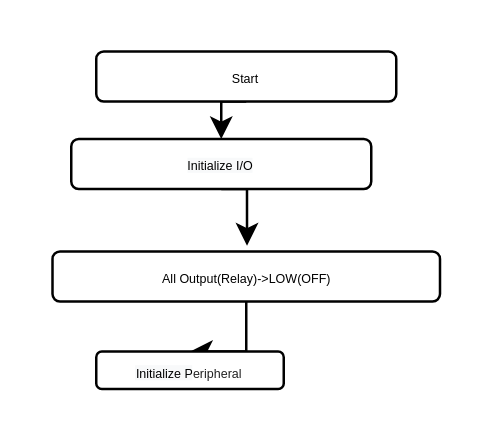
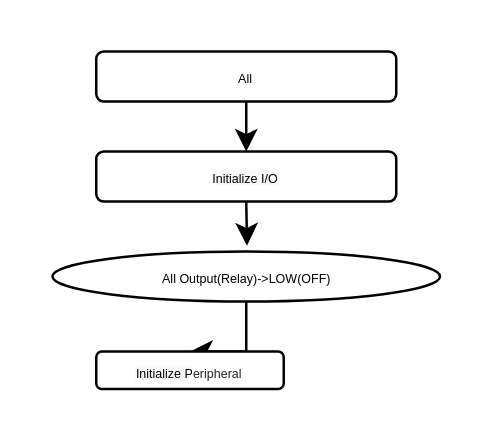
  <mxCell id="0" />
  <mxCell id="1" parent="0" />
  <mxCell id="2" style="edgeStyle=orthogonalEdgeStyle;rounded=0;orthogonalLoop=1;jettySize=auto;html=1;exitX=0.5;exitY=1;exitDx=0;exitDy=0;entryX=0.5;entryY=0;entryDx=0;entryDy=0;" edge="1" parent="1" source="3" target="5"><mxGeometry relative="1" as="geometry" /></mxCell>
- <mxCell id="3" value="Start" style="rounded=1;whiteSpace=wrap;html=1;fontSize=5;glass=0;strokeWidth=1;shadow=0;" parent="1" vertex="1"><mxGeometry x="38" y="20" width="120" height="20" as="geometry" /></mxCell>
+ <mxCell id="3" value="All" style="rounded=1;whiteSpace=wrap;html=1;fontSize=5;glass=0;strokeWidth=1;shadow=0;" parent="1" vertex="1"><mxGeometry x="38" y="20" width="120" height="20" as="geometry" /></mxCell>
  <mxCell id="4" style="edgeStyle=orthogonalEdgeStyle;rounded=0;orthogonalLoop=1;jettySize=auto;html=1;exitX=0.5;exitY=1;exitDx=0;exitDy=0;entryX=0.502;entryY=-0.117;entryDx=0;entryDy=0;entryPerimeter=0;fontSize=5;" edge="1" parent="1" source="5" target="7"><mxGeometry relative="1" as="geometry" /></mxCell>
- <mxCell id="5" value="&#10;&#10;&lt;span style=&quot;color: rgb(0, 0, 0); font-family: helvetica; font-size: 5px; font-style: normal; font-weight: 400; letter-spacing: normal; text-align: center; text-indent: 0px; text-transform: none; word-spacing: 0px; background-color: rgb(248, 249, 250); display: inline; float: none;&quot;&gt;Initialize I/O&lt;/span&gt;&#10;&#10;" style="rounded=1;whiteSpace=wrap;html=1;fontSize=5;" vertex="1" parent="1"><mxGeometry x="28" y="55" width="120" height="20" as="geometry" /></mxCell>
+ <mxCell id="5" value="&#10;&#10;&lt;span style=&quot;color: rgb(0, 0, 0); font-family: helvetica; font-size: 5px; font-style: normal; font-weight: 400; letter-spacing: normal; text-align: center; text-indent: 0px; text-transform: none; word-spacing: 0px; background-color: rgb(248, 249, 250); display: inline; float: none;&quot;&gt;Initialize I/O&lt;/span&gt;&#10;&#10;" style="rounded=1;whiteSpace=wrap;html=1;fontSize=5;" vertex="1" parent="1"><mxGeometry x="38" y="60" width="120" height="20" as="geometry" /></mxCell>
  <mxCell id="6" style="edgeStyle=orthogonalEdgeStyle;rounded=0;orthogonalLoop=1;jettySize=auto;html=1;entryX=0.5;entryY=0;entryDx=0;entryDy=0;fontSize=5;" edge="1" parent="1" source="7" target="8"><mxGeometry relative="1" as="geometry" /></mxCell>
- <mxCell id="7" value="&lt;font style=&quot;font-size: 5px;&quot;&gt;All Output(Relay)-&amp;gt;LOW(OFF)&lt;/font&gt;" style="rounded=1;whiteSpace=wrap;html=1;fontSize=5;" vertex="1" parent="1"><mxGeometry x="20.5" y="100" width="155" height="20" as="geometry" /></mxCell>
+ <mxCell id="7" value="&lt;font style=&quot;font-size: 5px;&quot;&gt;All Output(Relay)-&amp;gt;LOW(OFF)&lt;/font&gt;" style="ellipse;whiteSpace=wrap;html=1;fontSize=5;" vertex="1" parent="1"><mxGeometry x="20.5" y="100" width="155" height="20" as="geometry" /></mxCell>
  <mxCell id="8" value="&lt;font style=&quot;font-size: 5px&quot;&gt;&lt;span style=&quot;color: rgb(0 , 0 , 0) ; font-family: &amp;#34;helvetica&amp;#34; ; font-style: normal ; font-weight: 400 ; letter-spacing: normal ; text-align: center ; text-indent: 0px ; text-transform: none ; word-spacing: 0px ; background-color: rgb(248 , 249 , 250) ; display: inline ; float: none ; font-size: 5px&quot;&gt;Initialize P&lt;/span&gt;&lt;span style=&quot;color: rgb(34 , 34 , 34) ; font-family: &amp;#34;arial&amp;#34; , sans-serif ; text-align: left ; background-color: rgb(255 , 255 , 255) ; font-size: 5px&quot;&gt;eripheral&lt;/span&gt;&lt;/font&gt;" style="rounded=1;whiteSpace=wrap;html=1;fontSize=5;" vertex="1" parent="1"><mxGeometry x="38" y="140" width="75" height="15" as="geometry" /></mxCell>
